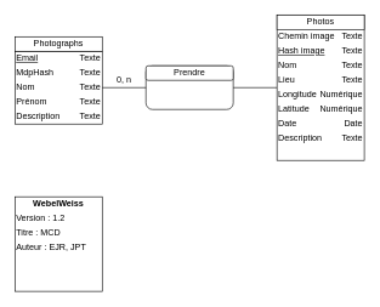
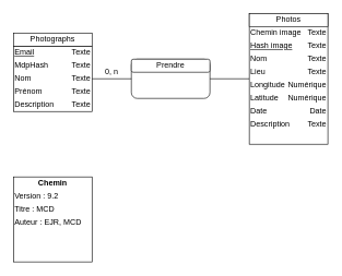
  <mxCell id="0" />
  <mxCell id="1" parent="0" />
  <mxCell id="2" value="" style="group;container=1;" parent="1" vertex="1" connectable="0"><mxGeometry x="20" y="50" width="120" height="120" as="geometry" /></mxCell>
  <mxCell id="3" value="" style="rounded=0;whiteSpace=wrap;html=1;" parent="2" vertex="1"><mxGeometry y="20" width="120" height="100" as="geometry" /></mxCell>
  <mxCell id="4" value="" style="rounded=0;whiteSpace=wrap;html=1;" parent="2" vertex="1"><mxGeometry width="120" height="20" as="geometry" /></mxCell>
  <mxCell id="5" value="Photographs" style="text;html=1;strokeColor=none;fillColor=none;align=center;verticalAlign=middle;whiteSpace=wrap;rounded=0;" parent="2" vertex="1"><mxGeometry width="120" height="20" as="geometry" /></mxCell>
  <mxCell id="6" value="&lt;u&gt;Email&lt;/u&gt;" style="text;html=1;strokeColor=none;fillColor=none;align=left;verticalAlign=middle;whiteSpace=wrap;rounded=0;" parent="2" vertex="1"><mxGeometry y="20" width="60" height="20" as="geometry" /></mxCell>
  <mxCell id="7" value="Texte" style="text;html=1;strokeColor=none;fillColor=none;align=right;verticalAlign=middle;whiteSpace=wrap;rounded=0;" parent="2" vertex="1"><mxGeometry x="60" y="20" width="60" height="20" as="geometry" /></mxCell>
  <mxCell id="8" value="Nom" style="text;html=1;strokeColor=none;fillColor=none;align=left;verticalAlign=middle;whiteSpace=wrap;rounded=0;" parent="2" vertex="1"><mxGeometry y="60" width="60" height="20" as="geometry" /></mxCell>
  <mxCell id="9" value="Texte" style="text;html=1;strokeColor=none;fillColor=none;align=right;verticalAlign=middle;whiteSpace=wrap;rounded=0;" parent="2" vertex="1"><mxGeometry x="60" y="60" width="60" height="20" as="geometry" /></mxCell>
  <mxCell id="10" value="Prénom" style="text;html=1;strokeColor=none;fillColor=none;align=left;verticalAlign=middle;whiteSpace=wrap;rounded=0;" parent="2" vertex="1"><mxGeometry y="80" width="60" height="20" as="geometry" /></mxCell>
  <mxCell id="11" value="Description" style="text;html=1;strokeColor=none;fillColor=none;align=left;verticalAlign=middle;whiteSpace=wrap;rounded=0;" parent="2" vertex="1"><mxGeometry y="100" width="60" height="20" as="geometry" /></mxCell>
  <mxCell id="12" value="Texte" style="text;html=1;strokeColor=none;fillColor=none;align=right;verticalAlign=middle;whiteSpace=wrap;rounded=0;" parent="2" vertex="1"><mxGeometry x="60" y="100" width="60" height="20" as="geometry" /></mxCell>
  <mxCell id="13" value="Texte" style="text;html=1;strokeColor=none;fillColor=none;align=right;verticalAlign=middle;whiteSpace=wrap;rounded=0;" parent="2" vertex="1"><mxGeometry x="60" y="80" width="60" height="20" as="geometry" /></mxCell>
  <mxCell id="14" value="Texte" style="text;html=1;strokeColor=none;fillColor=none;align=right;verticalAlign=middle;whiteSpace=wrap;rounded=0;" parent="2" vertex="1"><mxGeometry x="80" y="40" width="40" height="20" as="geometry" /></mxCell>
  <mxCell id="15" value="MdpHash" style="text;html=1;strokeColor=none;fillColor=none;align=left;verticalAlign=middle;whiteSpace=wrap;rounded=0;" parent="2" vertex="1"><mxGeometry y="40" width="40" height="20" as="geometry" /></mxCell>
  <mxCell id="16" value="" style="endArrow=none;html=1;exitX=1;exitY=0.5;exitDx=0;exitDy=0;entryX=0;entryY=0.5;entryDx=0;entryDy=0;" parent="1" source="3" target="28" edge="1"><mxGeometry width="50" height="50" relative="1" as="geometry"><mxPoint x="200" y="120" as="sourcePoint" /><mxPoint x="350" y="160" as="targetPoint" /></mxGeometry></mxCell>
  <mxCell id="17" value="" style="rounded=1;whiteSpace=wrap;html=1;align=left;" parent="1" vertex="1"><mxGeometry x="200" y="90" width="120" height="60" as="geometry" /></mxCell>
  <mxCell id="18" value="" style="rounded=1;whiteSpace=wrap;html=1;align=left;" parent="1" vertex="1"><mxGeometry x="200" y="90" width="120" height="20" as="geometry" /></mxCell>
  <mxCell id="19" value="Prendre" style="text;html=1;strokeColor=none;fillColor=none;align=center;verticalAlign=middle;whiteSpace=wrap;rounded=0;" parent="1" vertex="1"><mxGeometry x="200" y="90" width="120" height="20" as="geometry" /></mxCell>
  <mxCell id="20" value="0, n" style="text;html=1;strokeColor=none;fillColor=none;align=center;verticalAlign=middle;whiteSpace=wrap;rounded=0;" parent="1" vertex="1"><mxGeometry x="150" y="100" width="40" height="20" as="geometry" /></mxCell>
  <mxCell id="21" value="" style="rounded=0;whiteSpace=wrap;html=1;" parent="1" vertex="1"><mxGeometry x="20" y="270" width="120" height="130" as="geometry" /></mxCell>
- <mxCell id="22" value="&lt;b&gt;WebelWeiss&lt;/b&gt;" style="text;html=1;strokeColor=none;fillColor=none;align=center;verticalAlign=middle;whiteSpace=wrap;rounded=0;" parent="1" vertex="1"><mxGeometry x="20" y="270" width="120" height="20" as="geometry" /></mxCell>
- <mxCell id="23" value="Version : 1.2" style="text;html=1;strokeColor=none;fillColor=none;align=left;verticalAlign=middle;whiteSpace=wrap;rounded=0;" parent="1" vertex="1"><mxGeometry x="20" y="290" width="120" height="20" as="geometry" /></mxCell>
+ <mxCell id="22" value="&lt;b&gt;Chemin&lt;/b&gt;" style="text;html=1;strokeColor=none;fillColor=none;align=center;verticalAlign=middle;whiteSpace=wrap;rounded=0;" parent="1" vertex="1"><mxGeometry x="20" y="270" width="120" height="20" as="geometry" /></mxCell>
+ <mxCell id="23" value="Version : 9.2" style="text;html=1;strokeColor=none;fillColor=none;align=left;verticalAlign=middle;whiteSpace=wrap;rounded=0;" parent="1" vertex="1"><mxGeometry x="20" y="290" width="120" height="20" as="geometry" /></mxCell>
  <mxCell id="24" value="Titre : MCD" style="text;html=1;strokeColor=none;fillColor=none;align=left;verticalAlign=middle;whiteSpace=wrap;rounded=0;" parent="1" vertex="1"><mxGeometry x="20" y="310" width="120" height="20" as="geometry" /></mxCell>
- <mxCell id="25" value="Auteur : EJR, JPT" style="text;html=1;strokeColor=none;fillColor=none;align=left;verticalAlign=middle;whiteSpace=wrap;rounded=0;" parent="1" vertex="1"><mxGeometry x="20" y="330" width="120" height="20" as="geometry" /></mxCell>
+ <mxCell id="25" value="Auteur : EJR, MCD" style="text;html=1;strokeColor=none;fillColor=none;align=left;verticalAlign=middle;whiteSpace=wrap;rounded=0;" parent="1" vertex="1"><mxGeometry x="20" y="330" width="120" height="20" as="geometry" /></mxCell>
  <mxCell id="26" value="" style="group" parent="1" vertex="1" connectable="0"><mxGeometry x="380" y="30" width="120" height="220" as="geometry" /></mxCell>
  <mxCell id="27" value="" style="group;container=1;" parent="26" vertex="1" connectable="0"><mxGeometry width="120" height="220" as="geometry" /></mxCell>
  <mxCell id="28" value="" style="rounded=0;whiteSpace=wrap;html=1;" parent="27" vertex="1"><mxGeometry y="-10" width="120" height="200" as="geometry" /></mxCell>
  <mxCell id="29" value="" style="rounded=0;whiteSpace=wrap;html=1;" parent="27" vertex="1"><mxGeometry y="-10" width="120" height="20" as="geometry" /></mxCell>
  <mxCell id="30" value="Numérique" style="text;html=1;strokeColor=none;fillColor=none;align=right;verticalAlign=middle;whiteSpace=wrap;rounded=0;" parent="27" vertex="1"><mxGeometry x="60" y="110" width="60" height="20" as="geometry" /></mxCell>
  <mxCell id="31" value="Numérique" style="text;html=1;strokeColor=none;fillColor=none;align=right;verticalAlign=middle;whiteSpace=wrap;rounded=0;" parent="27" vertex="1"><mxGeometry x="60" y="90" width="60" height="20" as="geometry" /></mxCell>
  <mxCell id="32" value="Longitude" style="text;html=1;strokeColor=none;fillColor=none;align=left;verticalAlign=middle;whiteSpace=wrap;rounded=0;" parent="27" vertex="1"><mxGeometry y="90" width="60" height="20" as="geometry" /></mxCell>
  <mxCell id="33" value="Latitude" style="text;html=1;strokeColor=none;fillColor=none;align=left;verticalAlign=middle;whiteSpace=wrap;rounded=0;" parent="27" vertex="1"><mxGeometry y="110" width="60" height="20" as="geometry" /></mxCell>
  <mxCell id="34" value="Lieu" style="text;html=1;strokeColor=none;fillColor=none;align=left;verticalAlign=middle;whiteSpace=wrap;rounded=0;" parent="27" vertex="1"><mxGeometry y="70" width="60" height="20" as="geometry" /></mxCell>
  <mxCell id="35" value="Texte" style="text;html=1;strokeColor=none;fillColor=none;align=right;verticalAlign=middle;whiteSpace=wrap;rounded=0;" parent="27" vertex="1"><mxGeometry x="60" y="70" width="60" height="20" as="geometry" /></mxCell>
  <mxCell id="36" value="Texte" style="text;html=1;strokeColor=none;fillColor=none;align=right;verticalAlign=middle;whiteSpace=wrap;rounded=0;" parent="27" vertex="1"><mxGeometry x="60" y="50" width="60" height="20" as="geometry" /></mxCell>
  <mxCell id="37" value="Nom" style="text;html=1;strokeColor=none;fillColor=none;align=left;verticalAlign=middle;whiteSpace=wrap;rounded=0;" parent="27" vertex="1"><mxGeometry y="50" width="60" height="20" as="geometry" /></mxCell>
  <mxCell id="38" value="&lt;u&gt;Hash image&lt;/u&gt;" style="text;html=1;strokeColor=none;fillColor=none;align=left;verticalAlign=middle;whiteSpace=wrap;rounded=0;" parent="27" vertex="1"><mxGeometry y="30" width="80" height="20" as="geometry" /></mxCell>
  <mxCell id="39" value="Texte" style="text;html=1;strokeColor=none;fillColor=none;align=right;verticalAlign=middle;whiteSpace=wrap;rounded=0;" parent="27" vertex="1"><mxGeometry x="60" y="30" width="60" height="20" as="geometry" /></mxCell>
  <mxCell id="40" value="Date" style="text;html=1;strokeColor=none;fillColor=none;align=right;verticalAlign=middle;whiteSpace=wrap;rounded=0;" parent="27" vertex="1"><mxGeometry x="60" y="130" width="60" height="20" as="geometry" /></mxCell>
  <mxCell id="41" value="Date" style="text;html=1;strokeColor=none;fillColor=none;align=left;verticalAlign=middle;whiteSpace=wrap;rounded=0;" parent="27" vertex="1"><mxGeometry y="130" width="60" height="20" as="geometry" /></mxCell>
  <mxCell id="42" value="Description" style="text;html=1;strokeColor=none;fillColor=none;align=left;verticalAlign=middle;whiteSpace=wrap;rounded=0;" parent="27" vertex="1"><mxGeometry y="150" width="60" height="20" as="geometry" /></mxCell>
  <mxCell id="43" value="Texte" style="text;html=1;strokeColor=none;fillColor=none;align=right;verticalAlign=middle;whiteSpace=wrap;rounded=0;" parent="27" vertex="1"><mxGeometry x="60" y="150" width="60" height="20" as="geometry" /></mxCell>
  <mxCell id="44" value="Chemin image" style="text;html=1;strokeColor=none;fillColor=none;align=left;verticalAlign=middle;whiteSpace=wrap;rounded=0;" parent="27" vertex="1"><mxGeometry y="10" width="90" height="20" as="geometry" /></mxCell>
  <mxCell id="45" value="Texte" style="text;html=1;strokeColor=none;fillColor=none;align=right;verticalAlign=middle;whiteSpace=wrap;rounded=0;" parent="27" vertex="1"><mxGeometry x="60" y="10" width="60" height="20" as="geometry" /></mxCell>
  <mxCell id="46" value="Photos" style="text;html=1;strokeColor=none;fillColor=none;align=center;verticalAlign=middle;whiteSpace=wrap;rounded=0;" parent="1" vertex="1"><mxGeometry x="380" y="20" width="120" height="20" as="geometry" /></mxCell>
